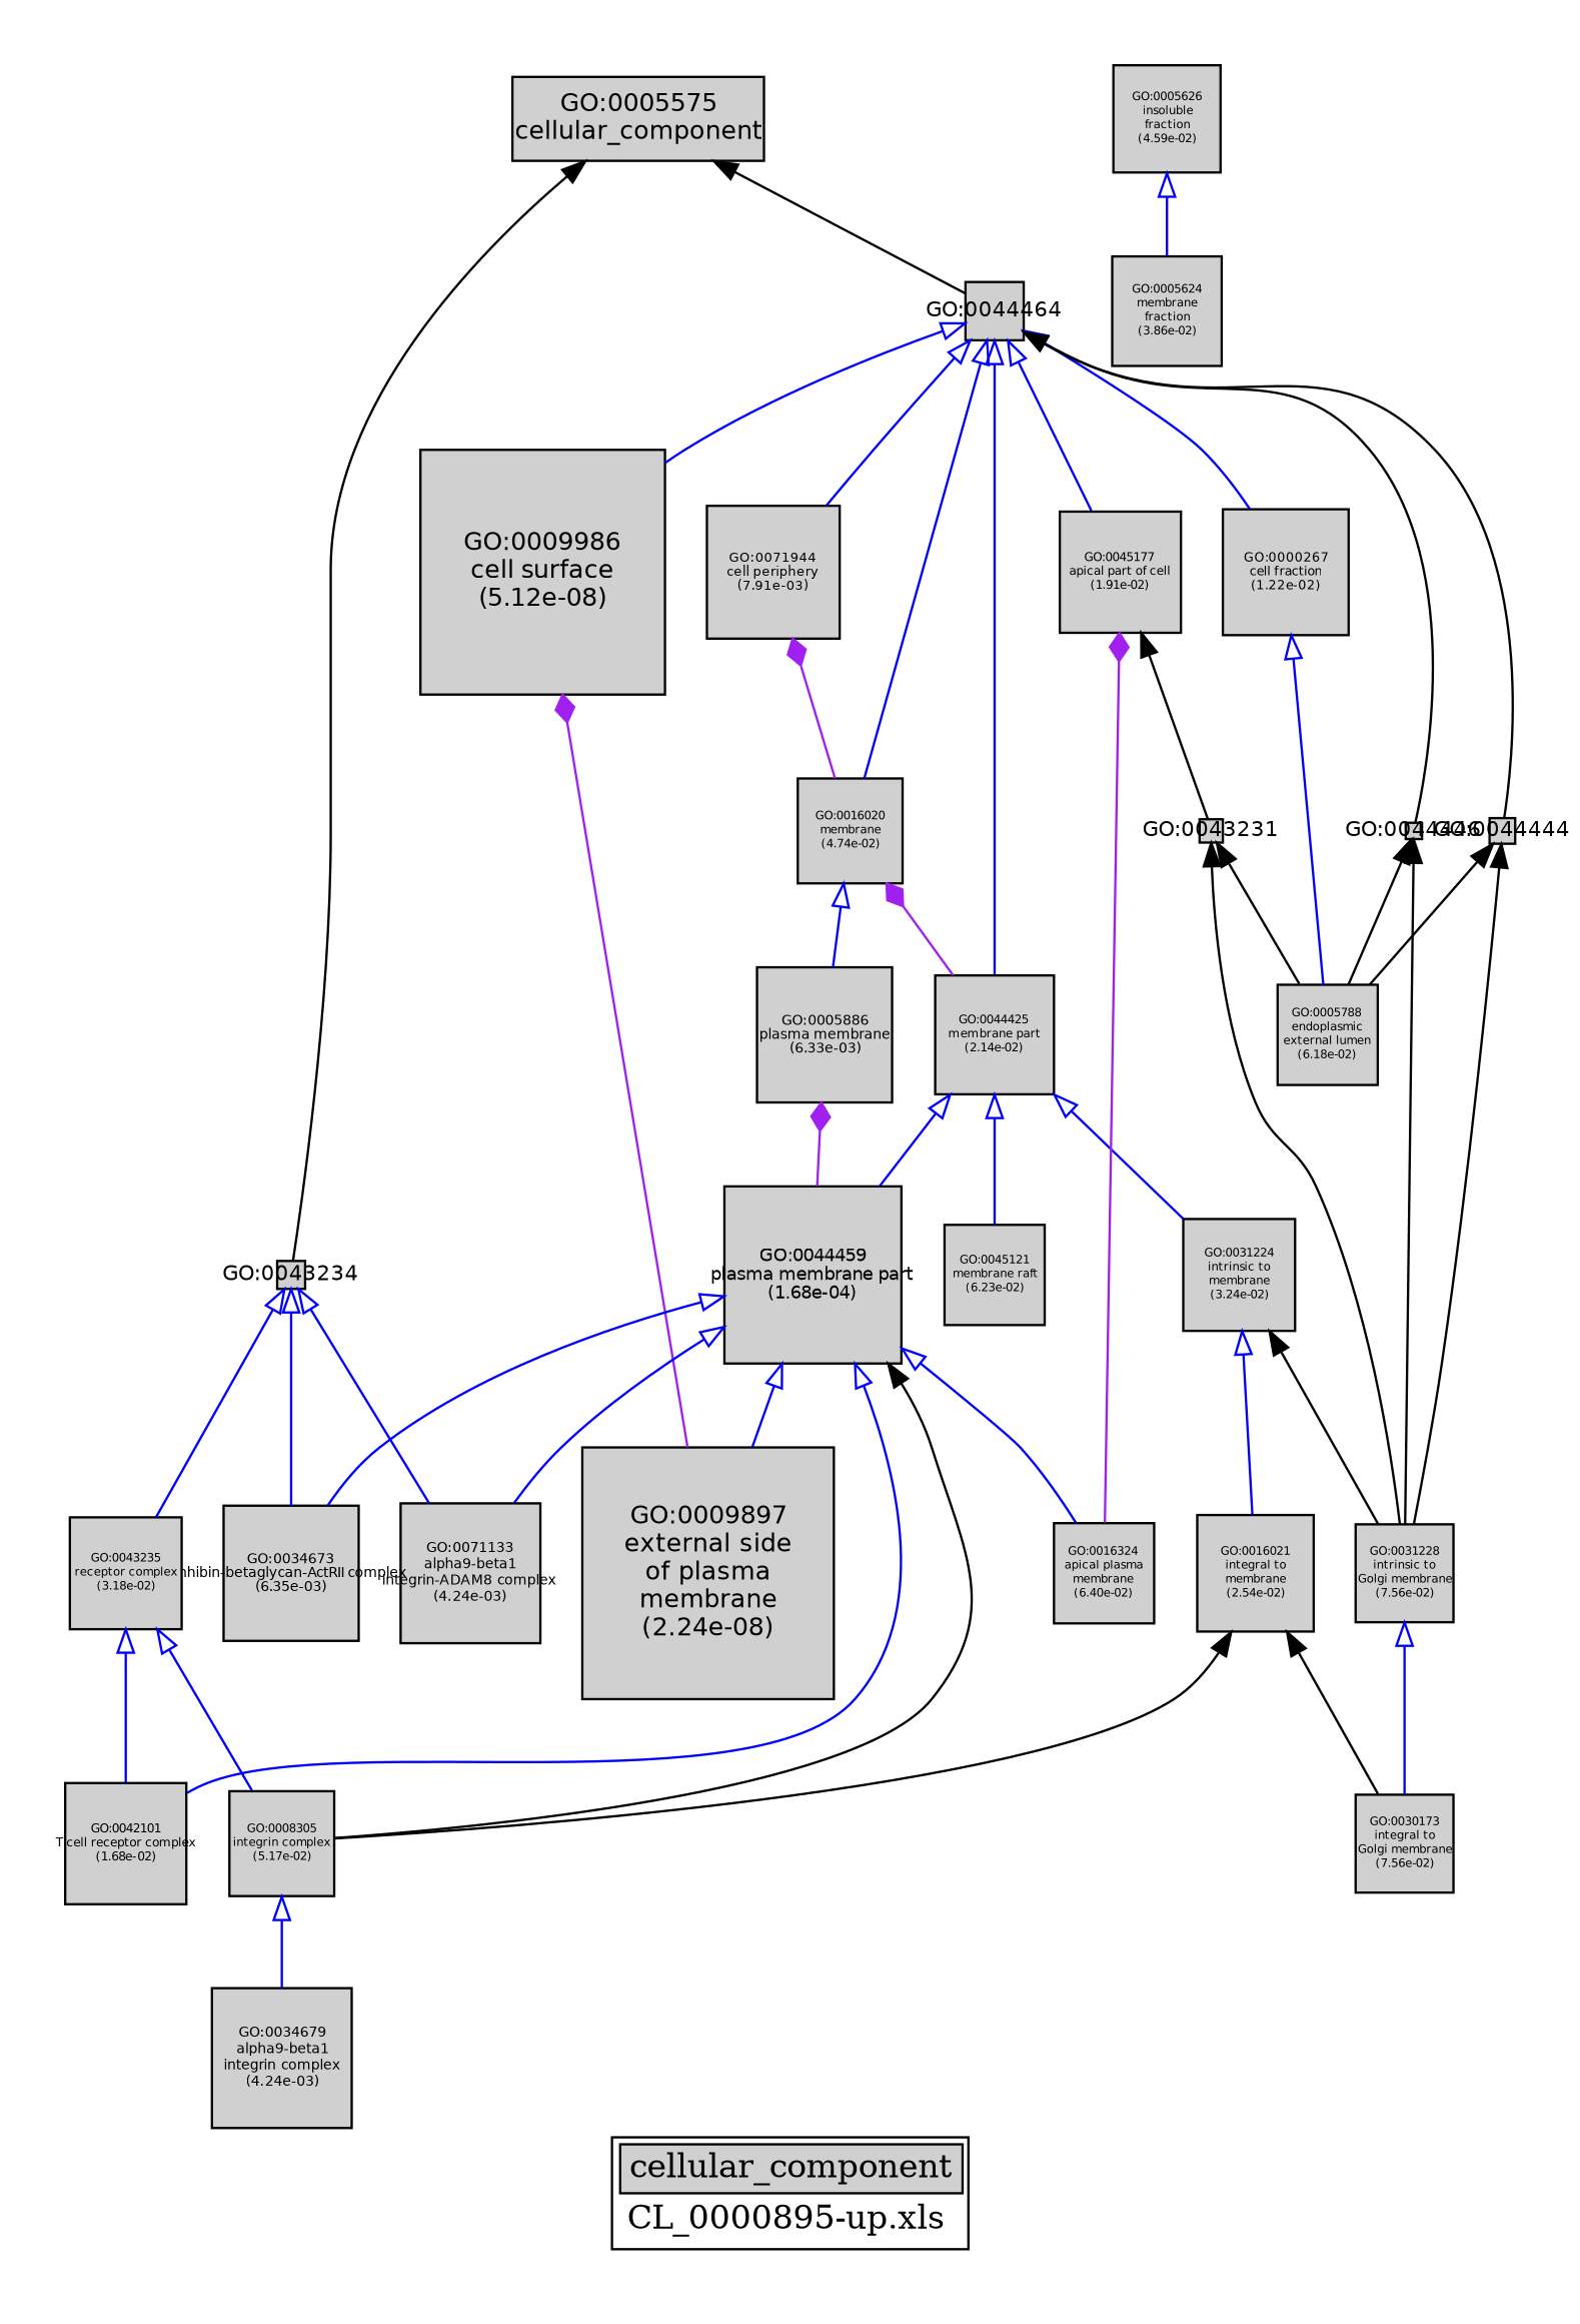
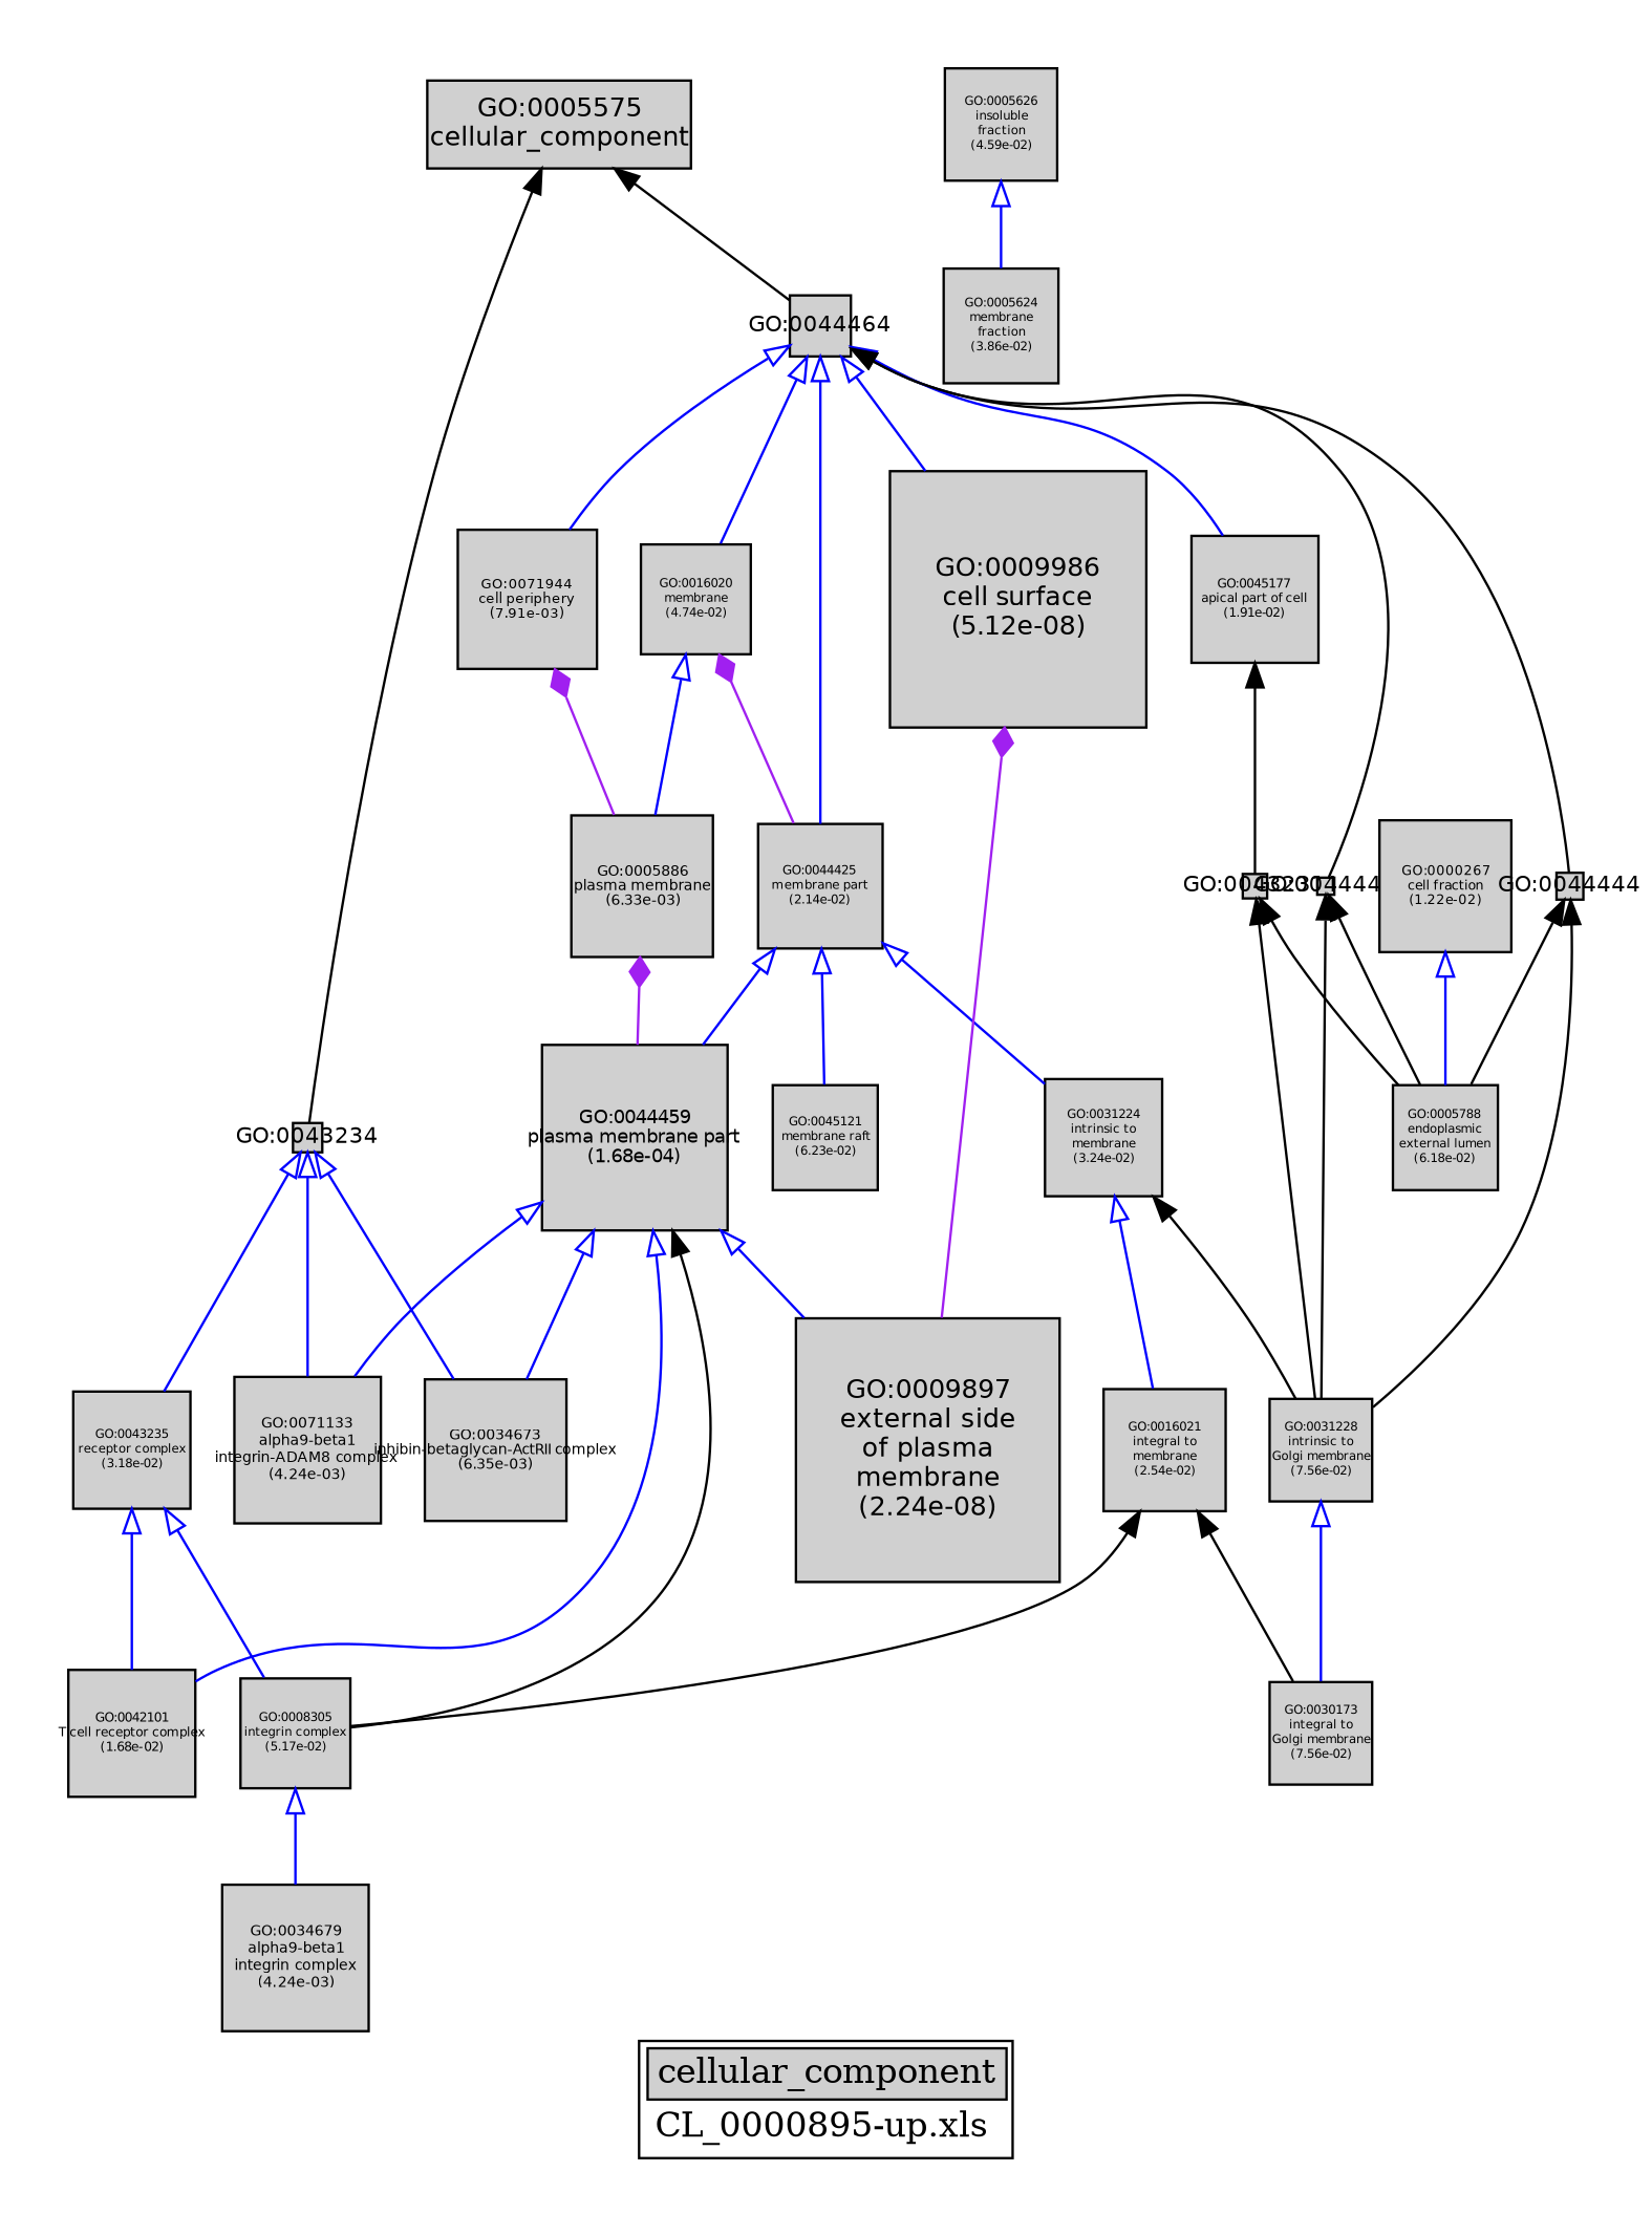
  digraph {
    bgcolor="#FFFFFF"
    label=<<TABLE COLOR="black" BGCOLOR="white"><TR><TD COLSPAN="2" BGCOLOR="#D0D0D0"><FONT COLOR="black">cellular_component</FONT></TD></TR><TR><TD BORDER="0">CL_0000895-up.xls</TD></TR></TABLE>>
    node [color=black fillcolor="#D0D0D0" fixedsize=true fontcolor=black fontname=Helvetica fontsize=5.0 shape=box style=filled]
    edge [arrowtail=empty color=blue dir=back weight=5.0]
    n1 [fontsize=5.08399462483 height=0.70611036456 label=<<TABLE BORDER="0"><TR><TD>GO:0044425<BR/>membrane part<BR/>(2.14e-02)</TD></TR></TABLE>> width=0.70611036456]
    "GO:0043234" [fontsize=9 height=0.167840449512 width=0.167840449512]
    n3 [height=0.690627880492 label=<<TABLE BORDER="0"><TR><TD>GO:0016021<BR/>integral to<BR/>membrane<BR/>(2.54e-02)</TD></TR></TABLE>> width=0.690627880492]
    n4 [height=0.6338496921 label=<<TABLE BORDER="0"><TR><TD>GO:0005626<BR/>insoluble<BR/>fraction<BR/>(4.59e-02)</TD></TR></TABLE>> width=0.6338496921]
    n5 [fontsize=10.8 label=<<TABLE BORDER="0"><TR><TD>GO:0005575<BR/>cellular_component</TD></TR></TABLE>> width=1.5]
    n6 [height=0.602414278963 label=<<TABLE BORDER="0"><TR><TD>GO:0045121<BR/>membrane raft<BR/>(6.23e-02)</TD></TR></TABLE>> width=0.602414278963]
    "GO:0043231" [fontsize=9 height=0.132651423822 width=0.132651423822]
    n8 [height=0.66799412504 label=<<TABLE BORDER="0"><TR><TD>GO:0031224<BR/>intrinsic to<BR/>membrane<BR/>(3.24e-02)</TD></TR></TABLE>> width=0.66799412504]
    n9 [fontsize=6.04451885443 height=0.83951650756 label=<<TABLE BORDER="0"><TR><TD>GO:0034679<BR/>alpha9-beta1<BR/>integrin complex<BR/>(4.24e-03)</TD></TR></TABLE>> width=0.83951650756]
    n10 [fontsize=5.82176427994 height=0.808578372214 label=<<TABLE BORDER="0"><TR><TD>GO:0005886<BR/>plasma membrane<BR/>(6.33e-03)</TD></TR></TABLE>> width=0.808578372214]
    n11 [height=0.621787132036 label=<<TABLE BORDER="0"><TR><TD>GO:0008305<BR/>integrin complex<BR/>(5.17e-02)</TD></TR></TABLE>> width=0.621787132036]
    n12 [fontsize=6.04451885443 height=0.83951650756 label=<<TABLE BORDER="0"><TR><TD>GO:0071133<BR/>alpha9-beta1<BR/>integrin-ADAM8 complex<BR/>(4.24e-03)</TD></TR></TABLE>> width=0.83951650756]
    n13 [height=0.581656892759 label=<<TABLE BORDER="0"><TR><TD>GO:0031228<BR/>intrinsic to<BR/>Golgi membrane<BR/>(7.56e-02)</TD></TR></TABLE>> width=0.581656892759]
    n14 [fontsize=10.5440197063 height=1.46444718144 label=<<TABLE BORDER="0"><TR><TD>GO:0009986<BR/>cell surface<BR/>(5.12e-08)</TD></TR></TABLE>> width=1.46444718144]
    n15 [height=0.581656892759 label=<<TABLE BORDER="0"><TR><TD>GO:0030173<BR/>integral to<BR/>Golgi membrane<BR/>(7.56e-02)</TD></TR></TABLE>> width=0.581656892759]
    n16 [height=0.630608075028 label=<<TABLE BORDER="0"><TR><TD>GO:0016020<BR/>membrane<BR/>(4.74e-02)</TD></TR></TABLE>> width=0.630608075028]
    "GO:0044446" [fontsize=9 height=0.103644257506 width=0.103644257506]
    n18 [height=0.651131237866 label=<<TABLE BORDER="0"><TR><TD>GO:0005624<BR/>membrane<BR/>fraction<BR/>(3.86e-02)</TD></TR></TABLE>> width=0.651131237866]
    n19 [fontsize=10.8 height=1.5 label=<<TABLE BORDER="0"><TR><TD>GO:0009897<BR/>external side<BR/>of plasma<BR/>membrane<BR/>(2.24e-08)</TD></TR></TABLE>> width=1.5]
    n20 [fontsize=5.43777056268 height=0.755245911484 label=<<TABLE BORDER="0"><TR><TD>GO:0000267<BR/>cell fraction<BR/>(1.22e-02)</TD></TR></TABLE>> width=0.755245911484]
    n21 [height=0.603394506952 label=<<TABLE BORDER="0"><TR><TD>GO:0005788<BR/>endoplasmic<BR/>external lumen<BR/>(6.18e-02)</TD></TR></TABLE>> width=0.603394506952]
    "GO:0044464" [fontsize=9 height=0.351176155507 width=0.351176155507]
    n23 [fontsize=5.81981075912 height=0.808307049878 label=<<TABLE BORDER="0"><TR><TD>GO:0034673<BR/>inhibin-betaglycan-ActRII complex<BR/>(6.35e-03)</TD></TR></TABLE>> width=0.808307049878]
    n24 [fontsize=5.23818097309 height=0.727525135151 label=<<TABLE BORDER="0"><TR><TD>GO:0042101<BR/>T cell receptor complex<BR/>(1.68e-02)</TD></TR></TABLE>> width=0.727525135151]
    n25 [fontsize=5.69395794767 height=0.790827492731 label=<<TABLE BORDER="0"><TR><TD>GO:0071944<BR/>cell periphery<BR/>(7.91e-03)</TD></TR></TABLE>> width=0.790827492731]
-   n26 [height=0.599537634302 label=<<TABLE BORDER="0"><TR><TD>GO:0016324<BR/>apical plasma<BR/>membrane<BR/>(6.40e-02)</TD></TR></TABLE>> width=0.599537634302]
    n27 [height=0.669732602198 label=<<TABLE BORDER="0"><TR><TD>GO:0043235<BR/>receptor complex<BR/>(3.18e-02)</TD></TR></TABLE>> width=0.669732602198]
    n28 [fontsize=7.60310037433 height=1.0559861631 label=<<TABLE BORDER="0"><TR><TD>GO:0044459<BR/>plasma membrane part<BR/>(1.68e-04)</TD></TR></TABLE>> width=1.0559861631]
    n29 [fontsize=5.16013219483 height=0.71668502706 label=<<TABLE BORDER="0"><TR><TD>GO:0045177<BR/>apical part of cell<BR/>(1.91e-02)</TD></TR></TABLE>> width=0.71668502706]
    "GO:0044444" [fontsize=9 height=0.15372654902 width=0.15372654902]
    subgraph sub_1 {
      n1
      "GO:0043234"
      n3
      n4
      n5
      n6
      "GO:0043231"
      n8
      n9
      n10
      n11
      n12
      n13
      n14
      n15
      n16
      "GO:0044446"
      n18
      n19
      n20
      n21
      "GO:0044464"
      n23
      n24
      n25
-     n26
      n27
      n28
      n29
      "GO:0044444"
    }
    subgraph sub_2 {
      n5
      "GO:0043231"
      "GO:0044446"
      n21
      "GO:0044444"
      subgraph sub_3 {
        subgraph sub_4 {
        }
        subgraph sub_5 {
        }
      }
      subgraph sub_6 {
        n1
        n10
        n14
        n16
        n19
        n25
-       n26
        n28
        n29
      }
      subgraph sub_7 {
        n1
        "GO:0043234"
        n3
        n4
        n6
        n8
        n9
        n10
        n11
        n12
        n13
        n14
        n15
        n16
        n18
        n19
        n20
        "GO:0044464"
        n23
        n24
        n25
-       n26
        n27
        n28
        n29
      }
    }
    n1 -> n6
    n1 -> n8
    n1 -> n28
    "GO:0043234" -> n12
    "GO:0043234" -> n23
    "GO:0043234" -> n27
    n3 -> n11 [weight=1 arrowtail="" color=""]
    n3 -> n15 [weight=1 arrowtail="" color=""]
    n4 -> n18
    n5 -> "GO:0043234" [weight=1 arrowtail="" color=""]
    n5 -> "GO:0044464" [weight=1 arrowtail="" color=""]
    "GO:0043231" -> n13 [weight=1 arrowtail="" color=""]
    "GO:0043231" -> n21 [weight=1 arrowtail="" color=""]
    n8 -> n3
    n8 -> n13 [weight=1 arrowtail="" color=""]
    n10 -> n28 [arrowtail=diamond color=purple weight=2.5]
    n11 -> n9
    n13 -> n15
    n14 -> n19 [arrowtail=diamond color=purple weight=2.5]
    n16 -> n1 [arrowtail=diamond color=purple weight=2.5]
    n16 -> n10
    "GO:0044446" -> n13 [weight=1 arrowtail="" color=""]
    "GO:0044446" -> n21 [weight=1 arrowtail="" color=""]
    n20 -> n21
    "GO:0044464" -> n1
    "GO:0044464" -> n14
    "GO:0044464" -> n16
    "GO:0044464" -> "GO:0044446" [weight=1 arrowtail="" color=""]
-   "GO:0044464" -> n20
    "GO:0044464" -> n25
    "GO:0044464" -> n29
    "GO:0044464" -> "GO:0044444" [weight=1 arrowtail="" color=""]
-   n25 -> n16 [arrowtail=diamond color=purple weight=2.5]
+   n25 -> n10 [arrowtail=diamond color=purple weight=2.5]
    n27 -> n11
    n27 -> n24
    n28 -> n11 [weight=1 arrowtail="" color=""]
    n28 -> n12
    n28 -> n19
    n28 -> n23
    n28 -> n24
-   n28 -> n26
    n29 -> "GO:0043231" [weight=1 arrowtail="" color=""]
-   n29 -> n26 [arrowtail=diamond color=purple weight=2.5]
    "GO:0044444" -> n13 [weight=1 arrowtail="" color=""]
    "GO:0044444" -> n21 [weight=1 arrowtail="" color=""]
  }
